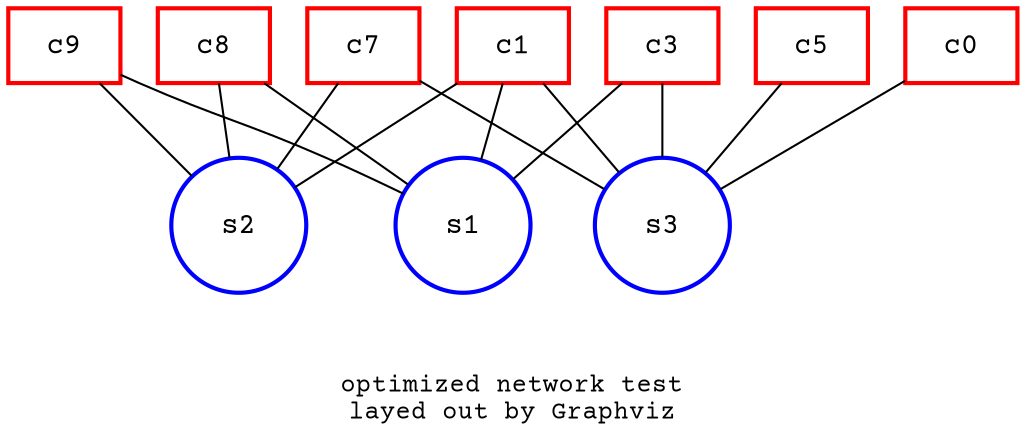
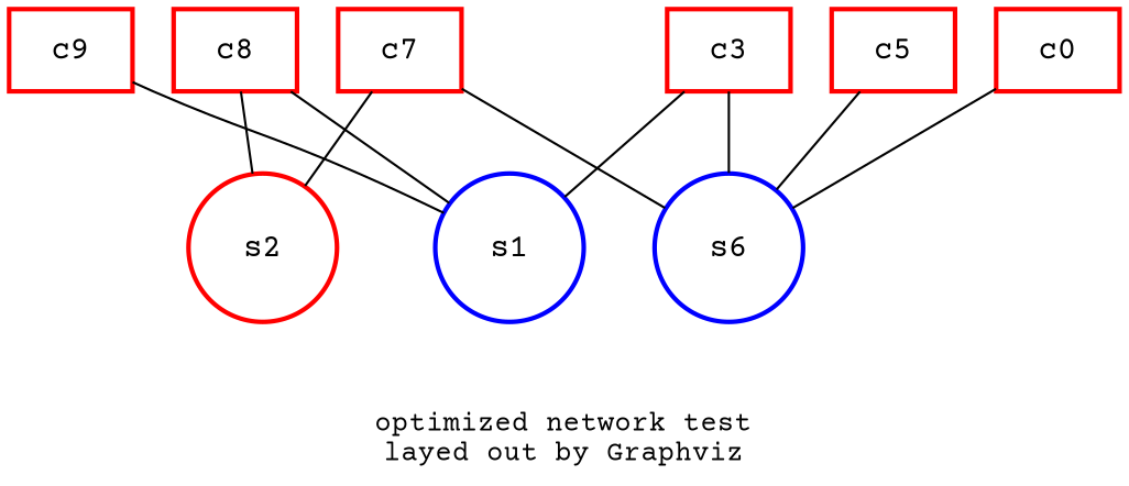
  graph {
    fontname="Courier Prime"
    fontsize=12
    label="optimized network test\nlayed out by Graphviz"
    node [color=red fontname="Courier Prime" shape=box style=bold]
    edge [fontname="Courier Prime"]
    s1 [color=blue fixedsize=true shape=circle width=0.9]
-   c1
-   s2 [color=blue fixedsize=true shape=circle width=0.9]
-   s3 [color=blue fixedsize=true shape=circle width=0.9]
+   s2 [fixedsize=true shape=circle width=0.9]
+   s3 [color=blue fixedsize=true shape=circle width=0.9 label=s6]
    n5 [label=c9]
    c3
    n7 [label=c0]
    c5
    n9 [label=c8]
    c7
-   c1 -- s1
-   c1 -- s2
-   c1 -- s3
    n5 -- s1
-   n5 -- s2
    c3 -- s1
    c3 -- s3
    n7 -- s3
    c5 -- s3
    n9 -- s1
    n9 -- s2
    c7 -- s2
    c7 -- s3
  }
